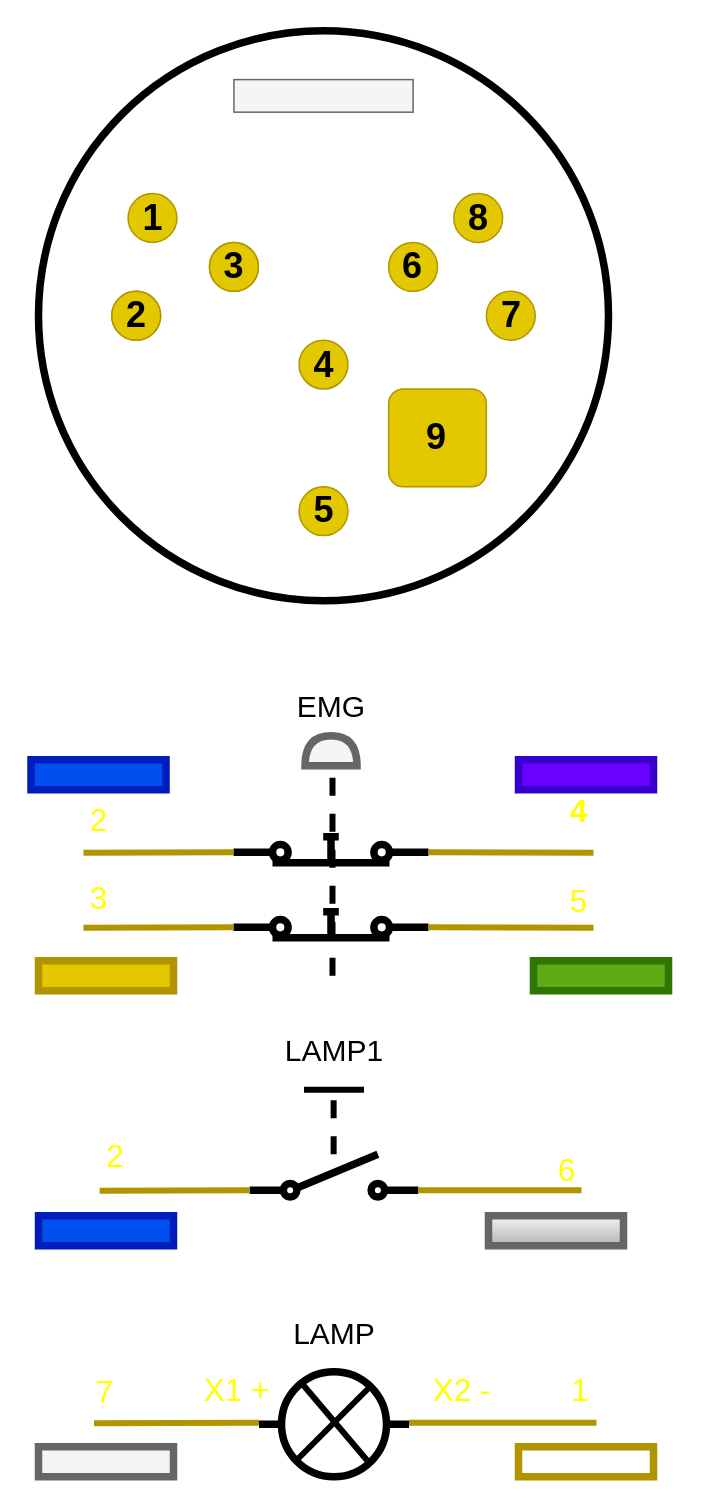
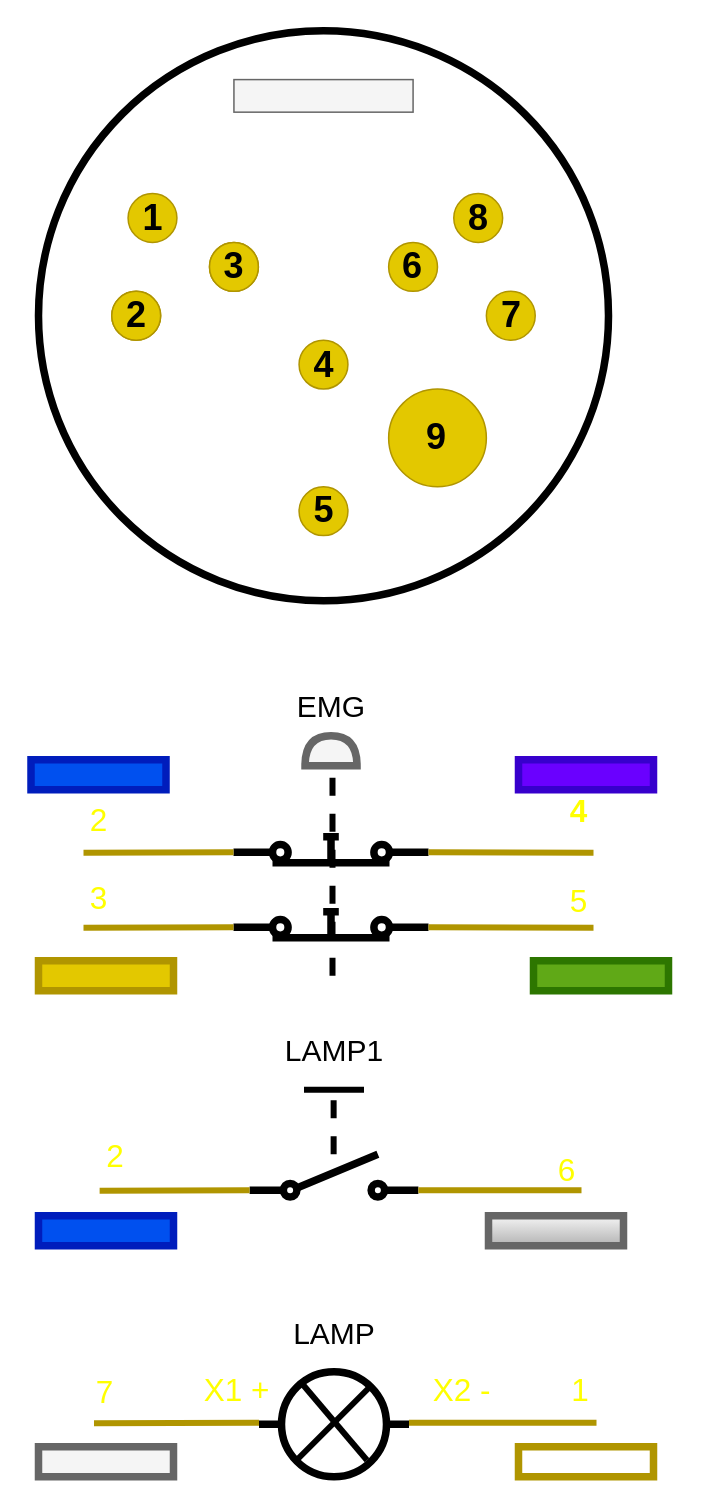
  <mxCell id="0" />
  <mxCell id="1" parent="0" />
  <mxCell id="2" value="" style="group" vertex="1" connectable="0" parent="1"><mxGeometry x="25" y="20" width="380" height="380" as="geometry" /></mxCell>
  <mxCell id="3" value="" style="ellipse;whiteSpace=wrap;html=1;aspect=fixed;strokeWidth=5;" vertex="1" parent="2"><mxGeometry width="380" height="380" as="geometry" /></mxCell>
  <mxCell id="4" value="&lt;b&gt;&lt;font style=&quot;font-size: 24px;&quot;&gt;6&lt;/font&gt;&lt;/b&gt;" style="ellipse;whiteSpace=wrap;html=1;aspect=fixed;fillColor=#e3c800;fontColor=#000000;strokeColor=#B09500;" vertex="1" parent="2"><mxGeometry x="233.429" y="141.143" width="32.571" height="32.571" as="geometry" /></mxCell>
  <mxCell id="5" value="&lt;b&gt;&lt;font style=&quot;font-size: 24px;&quot;&gt;1&lt;/font&gt;&lt;/b&gt;" style="ellipse;whiteSpace=wrap;html=1;aspect=fixed;fillColor=#e3c800;fontColor=#000000;strokeColor=#B09500;" vertex="1" parent="2"><mxGeometry x="59.714" y="108.571" width="32.571" height="32.571" as="geometry" /></mxCell>
  <mxCell id="6" value="&lt;font size=&quot;1&quot; style=&quot;&quot;&gt;&lt;b style=&quot;font-size: 24px;&quot;&gt;8&lt;/b&gt;&lt;/font&gt;" style="ellipse;whiteSpace=wrap;html=1;aspect=fixed;fillColor=#e3c800;fontColor=#000000;strokeColor=#B09500;" vertex="1" parent="2"><mxGeometry x="276.857" y="108.571" width="32.571" height="32.571" as="geometry" /></mxCell>
  <mxCell id="7" value="2" style="ellipse;whiteSpace=wrap;html=1;aspect=fixed;fillColor=#e3c800;fontColor=#000000;strokeColor=#B09500;" vertex="1" parent="2"><mxGeometry x="48.857" y="173.714" width="32.571" height="32.571" as="geometry" /></mxCell>
  <mxCell id="8" value="&lt;b&gt;&lt;font style=&quot;font-size: 24px;&quot;&gt;4&lt;/font&gt;&lt;/b&gt;" style="ellipse;whiteSpace=wrap;html=1;aspect=fixed;fillColor=#e3c800;fontColor=#000000;strokeColor=#B09500;" vertex="1" parent="2"><mxGeometry x="173.714" y="206.286" width="32.571" height="32.571" as="geometry" /></mxCell>
  <mxCell id="9" value="&lt;b&gt;&lt;font style=&quot;font-size: 24px;&quot;&gt;5&lt;/font&gt;&lt;/b&gt;" style="ellipse;whiteSpace=wrap;html=1;aspect=fixed;fillColor=#e3c800;fontColor=#000000;strokeColor=#B09500;" vertex="1" parent="2"><mxGeometry x="173.714" y="304" width="32.571" height="32.571" as="geometry" /></mxCell>
  <mxCell id="10" value="&lt;font size=&quot;1&quot; style=&quot;&quot;&gt;&lt;b style=&quot;font-size: 24px;&quot;&gt;7&lt;/b&gt;&lt;/font&gt;" style="ellipse;whiteSpace=wrap;html=1;aspect=fixed;fillColor=#e3c800;fontColor=#000000;strokeColor=#B09500;" vertex="1" parent="2"><mxGeometry x="298.571" y="173.714" width="32.571" height="32.571" as="geometry" /></mxCell>
  <mxCell id="11" value="3" style="ellipse;whiteSpace=wrap;html=1;aspect=fixed;fillColor=#e3c800;fontColor=#000000;strokeColor=#B09500;" vertex="1" parent="2"><mxGeometry x="114" y="141.143" width="32.571" height="32.571" as="geometry" /></mxCell>
- <mxCell id="12" value="&lt;b&gt;&lt;font style=&quot;font-size: 24px;&quot;&gt;9&lt;/font&gt;&lt;/b&gt;" style="whiteSpace=wrap;html=1;aspect=fixed;fillColor=#e3c800;fontColor=#000000;strokeColor=#B09500;rounded=1;" vertex="1" parent="2"><mxGeometry x="233.429" y="238.857" width="65.143" height="65.143" as="geometry" /></mxCell>
+ <mxCell id="12" value="&lt;b&gt;&lt;font style=&quot;font-size: 24px;&quot;&gt;9&lt;/font&gt;&lt;/b&gt;" style="ellipse;whiteSpace=wrap;html=1;aspect=fixed;fillColor=#e3c800;fontColor=#000000;strokeColor=#B09500;" vertex="1" parent="2"><mxGeometry x="233.429" y="238.857" width="65.143" height="65.143" as="geometry" /></mxCell>
  <mxCell id="13" value="" style="rounded=0;whiteSpace=wrap;html=1;strokeColor=#666666;fillColor=#f5f5f5;fontColor=#333333;" vertex="1" parent="2"><mxGeometry x="130.286" y="32.571" width="119.429" height="21.714" as="geometry" /></mxCell>
  <mxCell id="14" value="&lt;font size=&quot;1&quot; style=&quot;&quot;&gt;&lt;b style=&quot;font-size: 24px;&quot;&gt;3&lt;/b&gt;&lt;/font&gt;" style="ellipse;whiteSpace=wrap;html=1;aspect=fixed;fillColor=#e3c800;fontColor=#000000;strokeColor=#B09500;" vertex="1" parent="2"><mxGeometry x="114" y="141.143" width="32.571" height="32.571" as="geometry" /></mxCell>
  <mxCell id="15" value="&lt;b&gt;&lt;font style=&quot;font-size: 24px;&quot;&gt;2&lt;/font&gt;&lt;/b&gt;" style="ellipse;whiteSpace=wrap;html=1;aspect=fixed;fillColor=#e3c800;fontColor=#000000;strokeColor=#B09500;" vertex="1" parent="2"><mxGeometry x="48.857" y="173.714" width="32.571" height="32.571" as="geometry" /></mxCell>
  <mxCell id="16" value="" style="group" vertex="1" connectable="0" parent="1"><mxGeometry x="155" y="450" width="130" height="200" as="geometry" /></mxCell>
  <mxCell id="17" value="" style="shape=mxgraph.electrical.electro-mechanical.pushbutton;aspect=fixed;elSwitchState=on;strokeWidth=5;fontSize=24;" vertex="1" parent="16"><mxGeometry y="90" width="130" height="34.67" as="geometry" /></mxCell>
  <mxCell id="18" value="" style="shape=mxgraph.electrical.electro-mechanical.pushbutton;aspect=fixed;elSwitchState=on;strokeWidth=5;fontSize=24;" vertex="1" parent="16"><mxGeometry y="140" width="130" height="34.67" as="geometry" /></mxCell>
  <mxCell id="19" value="" style="endArrow=none;dashed=1;html=1;fontSize=24;strokeWidth=4;" edge="1" parent="16"><mxGeometry width="50" height="50" relative="1" as="geometry"><mxPoint x="66" y="200" as="sourcePoint" /><mxPoint x="66" y="60" as="targetPoint" /></mxGeometry></mxCell>
  <mxCell id="20" value="" style="shape=or;whiteSpace=wrap;html=1;strokeWidth=5;fontSize=24;direction=north;fillColor=#f5f5f5;fontColor=#333333;strokeColor=#666666;" vertex="1" parent="16"><mxGeometry x="47.67" y="40" width="34.67" height="20" as="geometry" /></mxCell>
  <mxCell id="21" value="&lt;font style=&quot;font-size: 20px;&quot;&gt;EMG&lt;/font&gt;" style="text;html=1;align=center;verticalAlign=middle;resizable=0;points=[];autosize=1;strokeColor=none;fillColor=none;fontSize=24;" vertex="1" parent="16"><mxGeometry x="30" width="70" height="40" as="geometry" /></mxCell>
  <mxCell id="22" value="" style="endArrow=none;html=1;strokeWidth=4;fontSize=20;entryX=0;entryY=0.8;entryDx=0;entryDy=0;fillColor=#e3c800;strokeColor=#B09500;" edge="1" parent="1" target="17"><mxGeometry width="50" height="50" relative="1" as="geometry"><mxPoint x="55" y="568" as="sourcePoint" /><mxPoint x="155" y="570" as="targetPoint" /></mxGeometry></mxCell>
  <mxCell id="23" value="" style="endArrow=none;html=1;strokeWidth=4;fontSize=20;entryX=0;entryY=0.8;entryDx=0;entryDy=0;fillColor=#e3c800;strokeColor=#B09500;" edge="1" parent="1" target="18"><mxGeometry width="50" height="50" relative="1" as="geometry"><mxPoint x="55" y="618" as="sourcePoint" /><mxPoint x="155" y="609.996" as="targetPoint" /></mxGeometry></mxCell>
  <mxCell id="24" value="" style="endArrow=none;html=1;strokeWidth=4;fontSize=20;fillColor=#e3c800;strokeColor=#B09500;exitX=1;exitY=0.8;exitDx=0;exitDy=0;" edge="1" parent="1" source="17"><mxGeometry width="50" height="50" relative="1" as="geometry"><mxPoint x="295" y="570.26" as="sourcePoint" /><mxPoint x="395" y="568" as="targetPoint" /></mxGeometry></mxCell>
  <mxCell id="25" value="" style="endArrow=none;html=1;strokeWidth=4;fontSize=20;fillColor=#e3c800;strokeColor=#B09500;exitX=1;exitY=0.8;exitDx=0;exitDy=0;" edge="1" parent="1" source="18"><mxGeometry width="50" height="50" relative="1" as="geometry"><mxPoint x="305" y="620" as="sourcePoint" /><mxPoint x="395" y="618" as="targetPoint" /></mxGeometry></mxCell>
  <mxCell id="26" value="&lt;b&gt;&lt;font color=&quot;#ffff00&quot; style=&quot;font-size: 21px;&quot;&gt;4&lt;/font&gt;&lt;/b&gt;" style="text;html=1;align=center;verticalAlign=middle;resizable=0;points=[];autosize=1;strokeColor=none;fillColor=none;fontSize=20;" vertex="1" parent="1"><mxGeometry x="365" y="520" width="40" height="40" as="geometry" /></mxCell>
  <mxCell id="27" value="2" style="text;html=1;align=center;verticalAlign=middle;resizable=0;points=[];autosize=1;strokeColor=none;fillColor=none;fontSize=21;fontColor=#FFFF00;" vertex="1" parent="1"><mxGeometry x="45" y="526" width="40" height="40" as="geometry" /></mxCell>
  <mxCell id="28" value="3" style="text;html=1;align=center;verticalAlign=middle;resizable=0;points=[];autosize=1;strokeColor=none;fillColor=none;fontSize=21;fontColor=#FFFF00;" vertex="1" parent="1"><mxGeometry x="45" y="578" width="40" height="40" as="geometry" /></mxCell>
  <mxCell id="29" value="5" style="text;html=1;align=center;verticalAlign=middle;resizable=0;points=[];autosize=1;strokeColor=none;fillColor=none;fontSize=21;fontColor=#FFFF00;" vertex="1" parent="1"><mxGeometry x="365" y="580" width="40" height="40" as="geometry" /></mxCell>
  <mxCell id="30" value="" style="group" vertex="1" connectable="0" parent="1"><mxGeometry x="65.75" y="679" width="331.25" height="120" as="geometry" /></mxCell>
  <mxCell id="31" value="" style="group" vertex="1" connectable="0" parent="30"><mxGeometry x="100" width="112.5" height="120" as="geometry" /></mxCell>
  <mxCell id="32" value="&lt;font style=&quot;font-size: 20px;&quot;&gt;LAMP1&lt;/font&gt;" style="text;html=1;align=center;verticalAlign=middle;resizable=0;points=[];autosize=1;strokeColor=none;fillColor=none;fontSize=24;" vertex="1" parent="31"><mxGeometry x="21.25" width="70" height="40" as="geometry" /></mxCell>
  <mxCell id="33" value="" style="shape=mxgraph.electrical.electro-mechanical.singleSwitch;aspect=fixed;elSwitchState=off;strokeWidth=5;fontSize=24;" vertex="1" parent="31"><mxGeometry y="90" width="112.5" height="30" as="geometry" /></mxCell>
  <mxCell id="34" value="" style="endArrow=none;dashed=1;html=1;fontSize=24;strokeWidth=4;" edge="1" parent="31"><mxGeometry width="50" height="50" relative="1" as="geometry"><mxPoint x="56" y="90" as="sourcePoint" /><mxPoint x="56" y="50" as="targetPoint" /></mxGeometry></mxCell>
  <mxCell id="35" value="" style="endArrow=none;html=1;strokeWidth=4;fontSize=24;" edge="1" parent="31"><mxGeometry width="50" height="50" relative="1" as="geometry"><mxPoint x="36.25" y="47" as="sourcePoint" /><mxPoint x="76.25" y="47" as="targetPoint" /></mxGeometry></mxCell>
  <mxCell id="36" value="" style="endArrow=none;html=1;strokeWidth=4;fontSize=20;entryX=0;entryY=0.8;entryDx=0;entryDy=0;fillColor=#e3c800;strokeColor=#B09500;" edge="1" parent="30" target="33"><mxGeometry width="50" height="50" relative="1" as="geometry"><mxPoint y="114.26" as="sourcePoint" /><mxPoint x="100" y="113.996" as="targetPoint" /></mxGeometry></mxCell>
  <mxCell id="37" value="2" style="edgeLabel;html=1;align=center;verticalAlign=middle;resizable=0;points=[];fontSize=21;fontColor=#FFFF00;" vertex="1" connectable="0" parent="36"><mxGeometry x="-0.898" y="-1" relative="1" as="geometry"><mxPoint x="5" y="-25" as="offset" /></mxGeometry></mxCell>
  <mxCell id="38" value="" style="endArrow=none;html=1;strokeWidth=4;fontSize=20;fillColor=#e3c800;strokeColor=#B09500;exitX=1;exitY=0.8;exitDx=0;exitDy=0;" edge="1" parent="30" source="33"><mxGeometry width="50" height="50" relative="1" as="geometry"><mxPoint x="212.5" y="119.996" as="sourcePoint" /><mxPoint x="321.25" y="114" as="targetPoint" /></mxGeometry></mxCell>
  <mxCell id="39" value="6" style="text;html=1;align=center;verticalAlign=middle;resizable=0;points=[];autosize=1;strokeColor=none;fillColor=none;fontSize=21;fontColor=#FFFF00;" vertex="1" parent="30"><mxGeometry x="291.25" y="80" width="40" height="40" as="geometry" /></mxCell>
  <mxCell id="40" value="" style="group" vertex="1" connectable="0" parent="1"><mxGeometry x="62" y="869" width="335" height="115" as="geometry" /></mxCell>
  <mxCell id="41" value="" style="group" vertex="1" connectable="0" parent="40"><mxGeometry x="110" width="100" height="115" as="geometry" /></mxCell>
  <mxCell id="42" value="" style="group" vertex="1" connectable="0" parent="41"><mxGeometry y="45" width="100" height="70" as="geometry" /></mxCell>
  <mxCell id="43" value="" style="pointerEvents=1;verticalLabelPosition=bottom;shadow=0;dashed=0;align=center;html=1;verticalAlign=top;shape=mxgraph.electrical.electro-mechanical.relay_coil_2;strokeWidth=5;fontSize=24;" vertex="1" parent="42"><mxGeometry width="100" height="70" as="geometry" /></mxCell>
  <mxCell id="44" value="" style="endArrow=none;html=1;strokeWidth=4;fontSize=24;entryX=0.275;entryY=0.107;entryDx=0;entryDy=0;entryPerimeter=0;" edge="1" parent="42"><mxGeometry width="50" height="50" relative="1" as="geometry"><mxPoint x="72" y="59" as="sourcePoint" /><mxPoint x="27.5" y="6.49" as="targetPoint" /></mxGeometry></mxCell>
  <mxCell id="45" value="" style="endArrow=none;html=1;strokeWidth=4;fontSize=24;" edge="1" parent="42"><mxGeometry width="50" height="50" relative="1" as="geometry"><mxPoint x="25" y="59" as="sourcePoint" /><mxPoint x="75" y="9" as="targetPoint" /></mxGeometry></mxCell>
  <mxCell id="46" value="&lt;font style=&quot;font-size: 20px;&quot;&gt;LAMP&lt;/font&gt;" style="text;html=1;align=center;verticalAlign=middle;resizable=0;points=[];autosize=1;strokeColor=none;fillColor=none;fontSize=24;" vertex="1" parent="41"><mxGeometry x="10" y="-1" width="80" height="40" as="geometry" /></mxCell>
  <mxCell id="47" value="" style="endArrow=none;html=1;strokeWidth=4;fontSize=20;fillColor=#e3c800;strokeColor=#B09500;entryX=0;entryY=0.5;entryDx=0;entryDy=0;entryPerimeter=0;" edge="1" parent="40"><mxGeometry width="50" height="50" relative="1" as="geometry"><mxPoint y="79.26" as="sourcePoint" /><mxPoint x="110" y="79.0" as="targetPoint" /></mxGeometry></mxCell>
  <mxCell id="48" value="1" style="edgeLabel;html=1;align=center;verticalAlign=middle;resizable=0;points=[];fontSize=21;fontColor=#FFFF00;" vertex="1" connectable="0" parent="47"><mxGeometry x="-0.831" y="4" relative="1" as="geometry"><mxPoint x="315" y="-19" as="offset" /></mxGeometry></mxCell>
  <mxCell id="49" value="" style="endArrow=none;html=1;strokeWidth=4;fontSize=20;fillColor=#e3c800;strokeColor=#B09500;entryX=0;entryY=0.5;entryDx=0;entryDy=0;entryPerimeter=0;exitX=1;exitY=0.5;exitDx=0;exitDy=0;exitPerimeter=0;" edge="1" parent="40"><mxGeometry width="50" height="50" relative="1" as="geometry"><mxPoint x="210" y="79.0" as="sourcePoint" /><mxPoint x="335" y="79" as="targetPoint" /></mxGeometry></mxCell>
  <mxCell id="50" value="7" style="edgeLabel;html=1;align=center;verticalAlign=middle;resizable=0;points=[];fontSize=21;fontColor=#FFFF00;" vertex="1" connectable="0" parent="49"><mxGeometry x="0.741" y="-2" relative="1" as="geometry"><mxPoint x="-313" y="-24" as="offset" /></mxGeometry></mxCell>
  <mxCell id="51" value="X1 +" style="text;html=1;align=center;verticalAlign=middle;resizable=0;points=[];autosize=1;strokeColor=none;fillColor=none;fontSize=21;fontColor=#FFFF00;" vertex="1" parent="40"><mxGeometry x="60" y="36.5" width="70" height="40" as="geometry" /></mxCell>
  <mxCell id="52" value="X2 -" style="text;html=1;align=center;verticalAlign=middle;resizable=0;points=[];autosize=1;strokeColor=none;fillColor=none;fontSize=21;fontColor=#FFFF00;" vertex="1" parent="40"><mxGeometry x="215" y="36.5" width="60" height="40" as="geometry" /></mxCell>
  <mxCell id="53" value="" style="rounded=0;whiteSpace=wrap;html=1;strokeColor=#B09500;strokeWidth=5;fontSize=21;fontColor=#FFFF00;" vertex="1" parent="1"><mxGeometry x="345" y="964" width="90" height="20" as="geometry" /></mxCell>
  <mxCell id="54" value="" style="rounded=0;whiteSpace=wrap;html=1;strokeColor=#666666;strokeWidth=5;fontSize=21;fontColor=#333333;fillColor=#f5f5f5;" vertex="1" parent="1"><mxGeometry x="25" y="964" width="90" height="20" as="geometry" /></mxCell>
  <mxCell id="55" value="" style="rounded=0;whiteSpace=wrap;html=1;strokeColor=#001DBC;strokeWidth=5;fontSize=21;fontColor=#ffffff;fillColor=#0050ef;" vertex="1" parent="1"><mxGeometry x="25" y="810" width="90" height="20" as="geometry" /></mxCell>
  <mxCell id="56" value="" style="rounded=0;whiteSpace=wrap;html=1;strokeColor=#001DBC;strokeWidth=5;fontSize=21;fontColor=#ffffff;fillColor=#0050ef;" vertex="1" parent="1"><mxGeometry x="20" y="506" width="90" height="20" as="geometry" /></mxCell>
  <mxCell id="57" value="" style="rounded=0;whiteSpace=wrap;html=1;strokeColor=#666666;strokeWidth=5;fontSize=21;fillColor=#f5f5f5;gradientColor=#b3b3b3;" vertex="1" parent="1"><mxGeometry x="325" y="810" width="90" height="20" as="geometry" /></mxCell>
  <mxCell id="58" value="" style="rounded=0;whiteSpace=wrap;html=1;strokeColor=#B09500;strokeWidth=5;fontSize=21;fontColor=#000000;fillColor=#e3c800;" vertex="1" parent="1"><mxGeometry x="25" y="640" width="90" height="20" as="geometry" /></mxCell>
  <mxCell id="59" value="" style="rounded=0;whiteSpace=wrap;html=1;strokeColor=#2D7600;strokeWidth=5;fontSize=21;fontColor=#ffffff;fillColor=#60a917;" vertex="1" parent="1"><mxGeometry x="355" y="640" width="90" height="20" as="geometry" /></mxCell>
  <mxCell id="60" value="" style="rounded=0;whiteSpace=wrap;html=1;strokeColor=#3700CC;strokeWidth=5;fontSize=21;fontColor=#ffffff;fillColor=#6a00ff;" vertex="1" parent="1"><mxGeometry x="345" y="506" width="90" height="20" as="geometry" /></mxCell>
